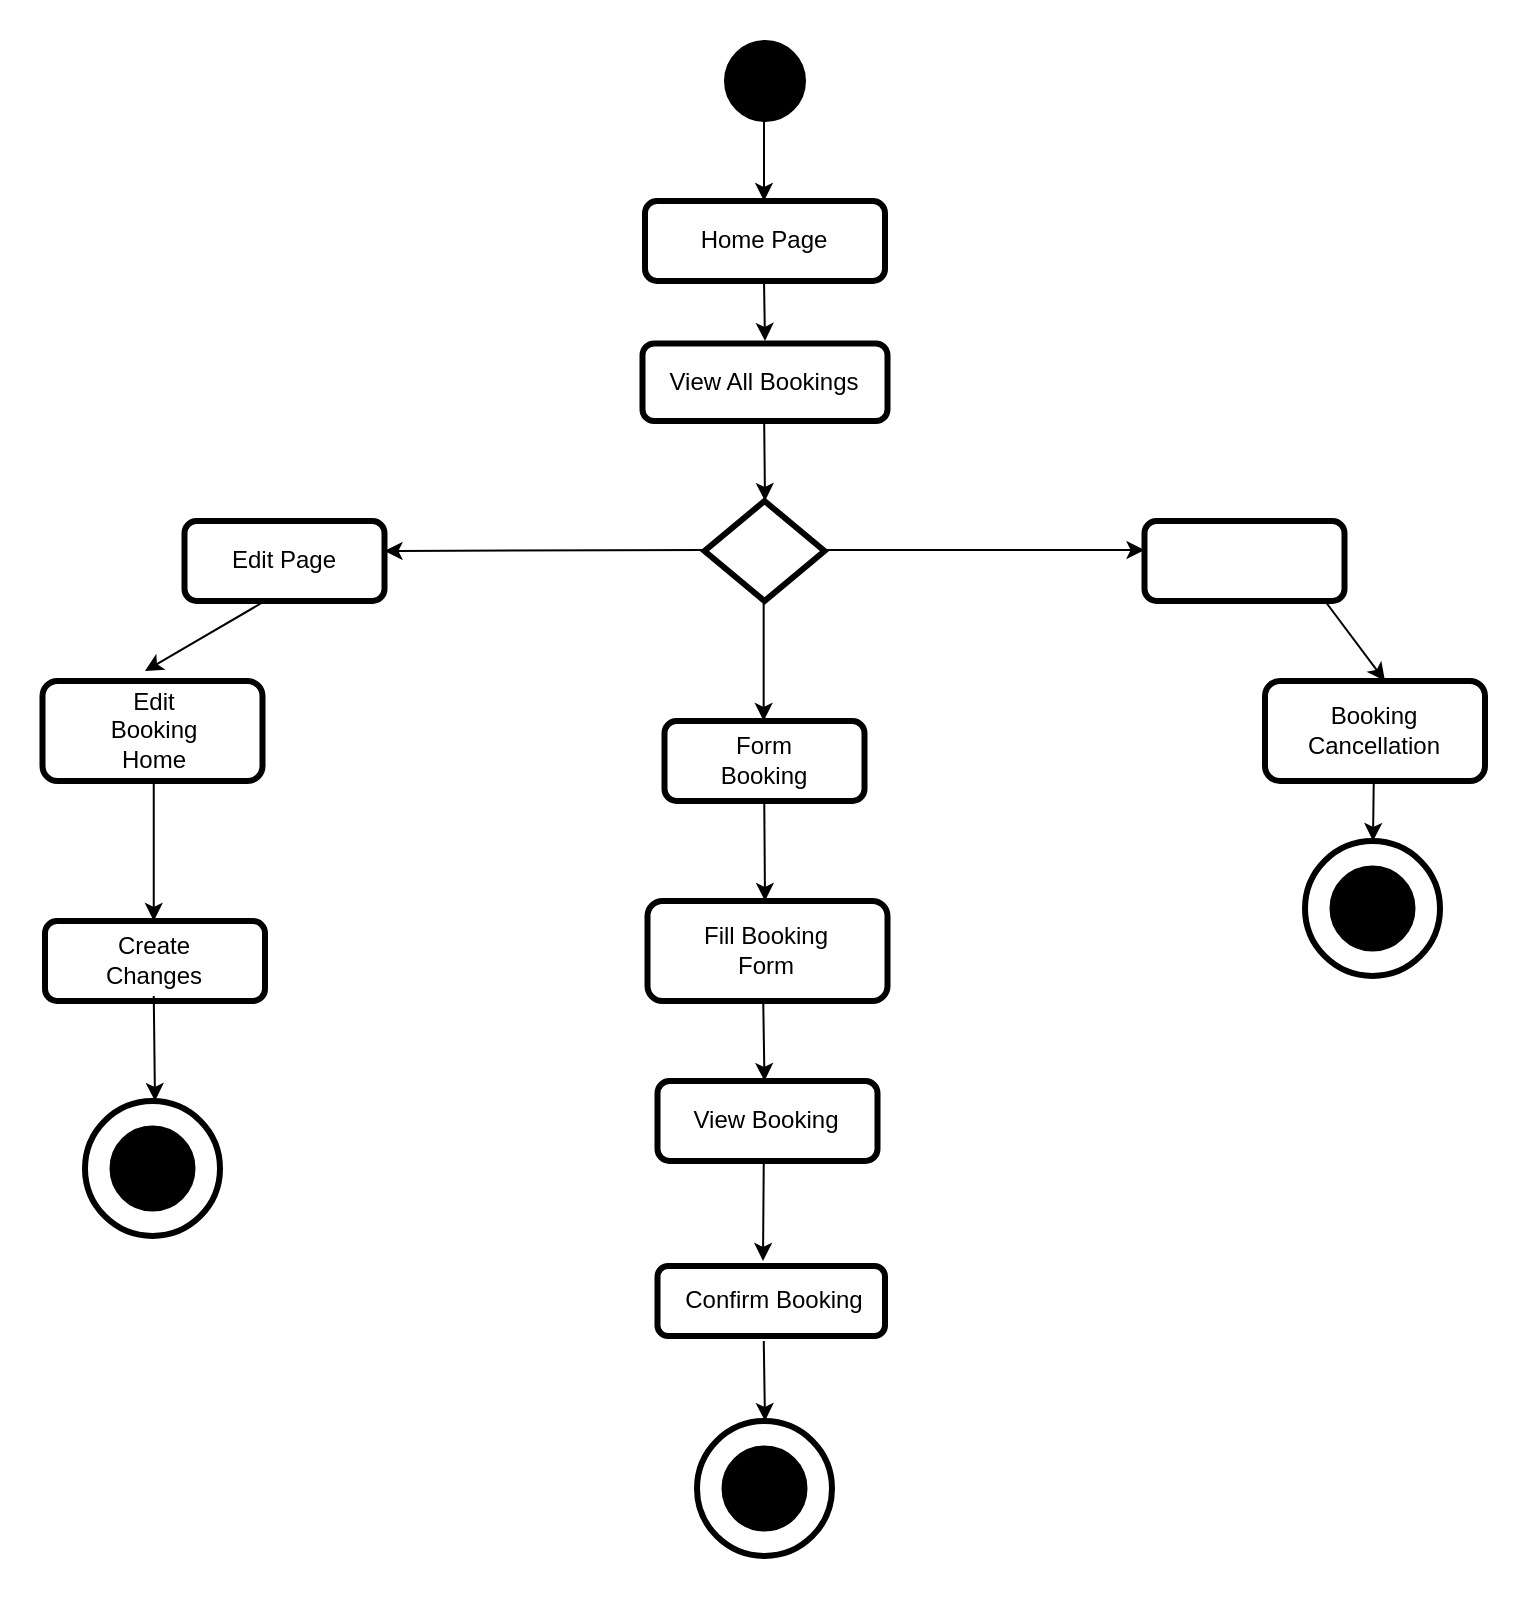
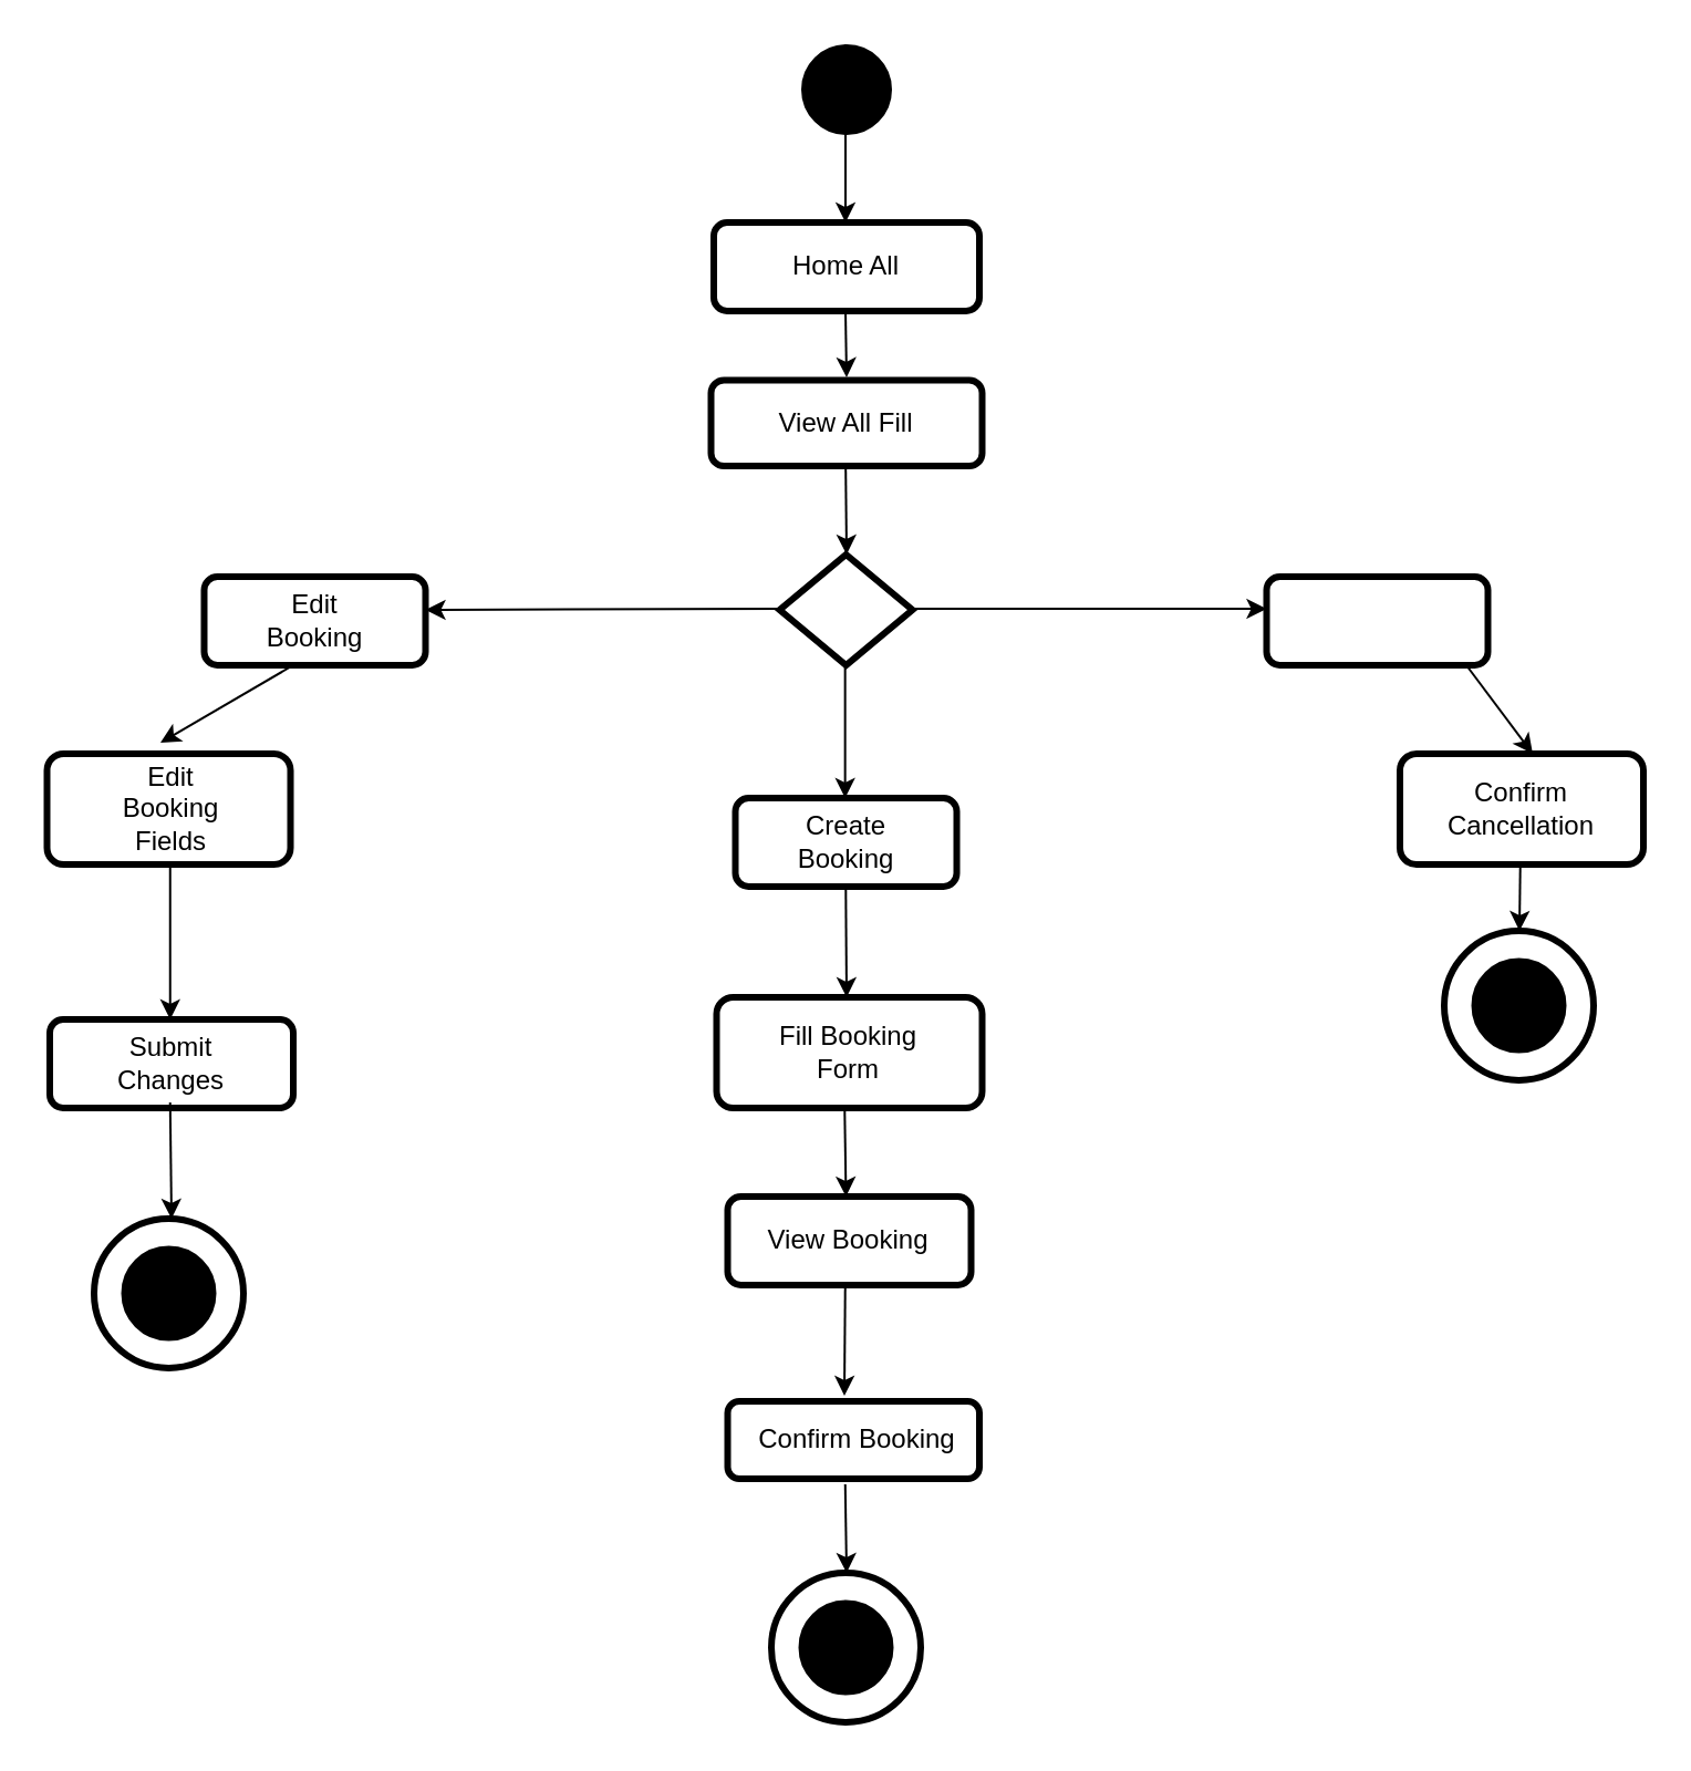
  <mxCell id="0" />
  <mxCell id="1" parent="0" />
  <mxCell id="2" value="" style="ellipse;whiteSpace=wrap;html=1;aspect=fixed;fillColor=#000000;" vertex="1" parent="1"><mxGeometry x="362" width="40" height="40" as="geometry" y="20" /></mxCell>
  <mxCell id="3" value="" style="endArrow=classic;html=1;rounded=0;" edge="1" parent="1"><mxGeometry width="50" height="50" relative="1" as="geometry"><mxPoint x="381.5" y="60" as="sourcePoint" /><mxPoint x="381.5" y="100" as="targetPoint" /></mxGeometry></mxCell>
  <mxCell id="4" value="" style="rounded=1;whiteSpace=wrap;html=1;strokeWidth=3;fillColor=none;" vertex="1" parent="1"><mxGeometry x="322" y="100" width="120" height="40" as="geometry" /></mxCell>
- <mxCell id="5" value="Home Page" style="text;html=1;strokeColor=none;fillColor=none;align=center;verticalAlign=middle;whiteSpace=wrap;rounded=0;strokeWidth=3;" vertex="1" parent="1"><mxGeometry x="337" y="105" width="90" height="30" as="geometry" /></mxCell>
+ <mxCell id="5" value="Home All" style="text;html=1;strokeColor=none;fillColor=none;align=center;verticalAlign=middle;whiteSpace=wrap;rounded=0;strokeWidth=3;" vertex="1" parent="1"><mxGeometry x="337" y="105" width="90" height="30" as="geometry" /></mxCell>
  <mxCell id="6" value="" style="endArrow=classic;html=1;rounded=0;" edge="1" parent="1"><mxGeometry width="50" height="50" relative="1" as="geometry"><mxPoint x="381.5" y="140" as="sourcePoint" /><mxPoint x="382" y="170" as="targetPoint" /></mxGeometry></mxCell>
  <mxCell id="7" value="" style="rounded=1;whiteSpace=wrap;html=1;strokeWidth=3;fillColor=none;" vertex="1" parent="1"><mxGeometry x="320.75" y="171.25" width="122.5" height="38.75" as="geometry" /></mxCell>
- <mxCell id="8" value="View All Bookings" style="text;html=1;strokeColor=none;fillColor=none;align=center;verticalAlign=middle;whiteSpace=wrap;rounded=0;strokeWidth=3;" vertex="1" parent="1"><mxGeometry x="332" y="176.25" width="100" height="30" as="geometry" /></mxCell>
+ <mxCell id="8" value="View All Fill" style="text;html=1;strokeColor=none;fillColor=none;align=center;verticalAlign=middle;whiteSpace=wrap;rounded=0;strokeWidth=3;" vertex="1" parent="1"><mxGeometry x="332" y="176.25" width="100" height="30" as="geometry" /></mxCell>
  <mxCell id="9" value="" style="endArrow=classic;html=1;rounded=0;" edge="1" parent="1"><mxGeometry width="50" height="50" relative="1" as="geometry"><mxPoint x="381.58" y="210" as="sourcePoint" /><mxPoint x="382" y="250" as="targetPoint" /></mxGeometry></mxCell>
  <mxCell id="10" value="" style="rounded=1;whiteSpace=wrap;html=1;strokeWidth=3;fillColor=none;" vertex="1" parent="1"><mxGeometry x="20.75" y="340" width="110" height="50" as="geometry" /></mxCell>
  <mxCell id="11" value="" style="rounded=1;whiteSpace=wrap;html=1;strokeWidth=3;fillColor=none;" vertex="1" parent="1"><mxGeometry x="632" y="340" width="110" height="50" as="geometry" /></mxCell>
  <mxCell id="12" value="" style="rounded=1;whiteSpace=wrap;html=1;strokeWidth=3;fillColor=none;" vertex="1" parent="1"><mxGeometry x="323.25" y="450" width="120" height="50" as="geometry" /></mxCell>
- <mxCell id="13" value="Edit Booking Home" style="text;html=1;strokeColor=none;fillColor=none;align=center;verticalAlign=middle;whiteSpace=wrap;rounded=0;strokeWidth=3;" vertex="1" parent="1"><mxGeometry x="47" y="340" width="60" height="50" as="geometry" /></mxCell>
- <mxCell id="14" value="Booking Cancellation" style="text;html=1;strokeColor=none;fillColor=none;align=center;verticalAlign=middle;whiteSpace=wrap;rounded=0;strokeWidth=3;" vertex="1" parent="1"><mxGeometry x="652" y="340" width="70" height="50" as="geometry" /></mxCell>
+ <mxCell id="13" value="Edit Booking Fields" style="text;html=1;strokeColor=none;fillColor=none;align=center;verticalAlign=middle;whiteSpace=wrap;rounded=0;strokeWidth=3;" vertex="1" parent="1"><mxGeometry x="47" y="340" width="60" height="50" as="geometry" /></mxCell>
+ <mxCell id="14" value="Confirm Cancellation" style="text;html=1;strokeColor=none;fillColor=none;align=center;verticalAlign=middle;whiteSpace=wrap;rounded=0;strokeWidth=3;" vertex="1" parent="1"><mxGeometry x="652" y="340" width="70" height="50" as="geometry" /></mxCell>
  <mxCell id="15" value="Fill Booking Form" style="text;html=1;strokeColor=none;fillColor=none;align=center;verticalAlign=middle;whiteSpace=wrap;rounded=0;strokeWidth=3;" vertex="1" parent="1"><mxGeometry x="343.25" y="452.5" width="80" height="45" as="geometry" /></mxCell>
  <mxCell id="16" value="" style="rounded=1;whiteSpace=wrap;html=1;strokeWidth=3;fillColor=none;" vertex="1" parent="1"><mxGeometry x="22" y="460" width="110" height="40" as="geometry" /></mxCell>
  <mxCell id="17" value="" style="rounded=1;whiteSpace=wrap;html=1;strokeWidth=3;fillColor=none;" vertex="1" parent="1"><mxGeometry x="328.25" y="540" width="110" height="40" as="geometry" /></mxCell>
  <mxCell id="18" value="" style="group" vertex="1" connectable="0" parent="1"><mxGeometry x="652" y="420" width="67.5" height="67.5" as="geometry" /></mxCell>
  <mxCell id="19" value="" style="ellipse;whiteSpace=wrap;html=1;aspect=fixed;strokeWidth=3;fillColor=#000000;" vertex="1" parent="18"><mxGeometry x="13.75" y="13.75" width="40" height="40" as="geometry" /></mxCell>
  <mxCell id="20" value="" style="ellipse;whiteSpace=wrap;html=1;aspect=fixed;strokeWidth=3;fillColor=none;" vertex="1" parent="18"><mxGeometry width="67.5" height="67.5" as="geometry" /></mxCell>
  <mxCell id="21" value="" style="group" vertex="1" connectable="0" parent="1"><mxGeometry x="42" y="550" width="67.5" height="67.5" as="geometry" /></mxCell>
  <mxCell id="22" value="" style="ellipse;whiteSpace=wrap;html=1;aspect=fixed;strokeWidth=3;fillColor=#000000;" vertex="1" parent="21"><mxGeometry x="13.75" y="13.75" width="40" height="40" as="geometry" /></mxCell>
  <mxCell id="23" value="" style="ellipse;whiteSpace=wrap;html=1;aspect=fixed;strokeWidth=3;fillColor=none;" vertex="1" parent="21"><mxGeometry width="67.5" height="67.5" as="geometry" /></mxCell>
  <mxCell id="24" value="" style="group" vertex="1" connectable="0" parent="1"><mxGeometry x="348" y="710" width="67.5" height="67.5" as="geometry" /></mxCell>
  <mxCell id="25" value="" style="ellipse;whiteSpace=wrap;html=1;aspect=fixed;strokeWidth=3;fillColor=#000000;" vertex="1" parent="24"><mxGeometry x="13.75" y="13.75" width="40" height="40" as="geometry" /></mxCell>
  <mxCell id="26" value="" style="ellipse;whiteSpace=wrap;html=1;aspect=fixed;strokeWidth=3;fillColor=none;" vertex="1" parent="24"><mxGeometry width="67.5" height="67.5" as="geometry" /></mxCell>
  <mxCell id="27" value="" style="endArrow=classic;html=1;rounded=0;" edge="1" parent="24"><mxGeometry width="50" height="50" relative="1" as="geometry"><mxPoint x="33.38" y="-40" as="sourcePoint" /><mxPoint x="34" as="targetPoint" /></mxGeometry></mxCell>
- <mxCell id="28" value="Create Changes" style="text;html=1;strokeColor=none;fillColor=none;align=center;verticalAlign=middle;whiteSpace=wrap;rounded=0;strokeWidth=3;" vertex="1" parent="1"><mxGeometry x="42" y="465" width="70" height="30" as="geometry" /></mxCell>
+ <mxCell id="28" value="Submit Changes" style="text;html=1;strokeColor=none;fillColor=none;align=center;verticalAlign=middle;whiteSpace=wrap;rounded=0;strokeWidth=3;" vertex="1" parent="1"><mxGeometry x="42" y="465" width="70" height="30" as="geometry" /></mxCell>
  <mxCell id="29" value="View Booking" style="text;html=1;strokeColor=none;fillColor=none;align=center;verticalAlign=middle;whiteSpace=wrap;rounded=0;strokeWidth=3;" vertex="1" parent="1"><mxGeometry x="333.25" y="545" width="100" height="30" as="geometry" /></mxCell>
  <mxCell id="30" value="Confirm Booking" style="text;html=1;strokeColor=none;fillColor=none;align=center;verticalAlign=middle;whiteSpace=wrap;rounded=0;strokeWidth=3;" vertex="1" parent="1"><mxGeometry x="337" y="635" width="100" height="30" as="geometry" /></mxCell>
  <mxCell id="31" value="" style="rounded=1;whiteSpace=wrap;html=1;strokeWidth=3;fillColor=none;" vertex="1" parent="1"><mxGeometry x="328.25" y="632.5" width="113.75" height="35" as="geometry" /></mxCell>
  <mxCell id="32" value="" style="endArrow=classic;html=1;rounded=0;" edge="1" parent="1"><mxGeometry width="50" height="50" relative="1" as="geometry"><mxPoint x="76.38" y="390" as="sourcePoint" /><mxPoint x="76.38" y="460" as="targetPoint" /></mxGeometry></mxCell>
  <mxCell id="33" value="" style="endArrow=classic;html=1;rounded=0;" edge="1" parent="1"><mxGeometry width="50" height="50" relative="1" as="geometry"><mxPoint x="381.63" y="400" as="sourcePoint" /><mxPoint x="382" y="450" as="targetPoint" /></mxGeometry></mxCell>
  <mxCell id="34" value="" style="endArrow=classic;html=1;rounded=0;" edge="1" parent="1"><mxGeometry width="50" height="50" relative="1" as="geometry"><mxPoint x="662" y="300" as="sourcePoint" /><mxPoint x="692" y="340" as="targetPoint" /></mxGeometry></mxCell>
  <mxCell id="35" value="" style="endArrow=classic;html=1;rounded=0;" edge="1" parent="1"><mxGeometry width="50" height="50" relative="1" as="geometry"><mxPoint x="686.38" y="390" as="sourcePoint" /><mxPoint x="686" y="420" as="targetPoint" /></mxGeometry></mxCell>
  <mxCell id="36" value="" style="endArrow=classic;html=1;rounded=0;" edge="1" parent="1"><mxGeometry width="50" height="50" relative="1" as="geometry"><mxPoint x="381.12" y="500" as="sourcePoint" /><mxPoint x="381.74" y="540" as="targetPoint" /></mxGeometry></mxCell>
  <mxCell id="37" value="" style="endArrow=classic;html=1;rounded=0;" edge="1" parent="1"><mxGeometry width="50" height="50" relative="1" as="geometry"><mxPoint x="381.38" y="580" as="sourcePoint" /><mxPoint x="381" y="630" as="targetPoint" /></mxGeometry></mxCell>
  <mxCell id="38" value="" style="rhombus;whiteSpace=wrap;html=1;strokeWidth=3;fillColor=none;" vertex="1" parent="1"><mxGeometry x="351.75" y="250" width="60" height="50" as="geometry" /></mxCell>
  <mxCell id="39" value="" style="endArrow=classic;html=1;rounded=0;" edge="1" parent="1"><mxGeometry width="50" height="50" relative="1" as="geometry"><mxPoint x="351.75" y="274.5" as="sourcePoint" /><mxPoint x="191.75" y="275" as="targetPoint" /></mxGeometry></mxCell>
  <mxCell id="40" value="" style="endArrow=classic;html=1;rounded=0;" edge="1" parent="1"><mxGeometry width="50" height="50" relative="1" as="geometry"><mxPoint x="411.75" y="274.5" as="sourcePoint" /><mxPoint x="571.75" y="274.5" as="targetPoint" /></mxGeometry></mxCell>
  <mxCell id="41" value="" style="rounded=1;whiteSpace=wrap;html=1;strokeWidth=3;fillColor=none;" vertex="1" parent="1"><mxGeometry x="91.75" y="260" width="100" height="40" as="geometry" /></mxCell>
- <mxCell id="42" value="Edit Page" style="text;html=1;strokeColor=none;fillColor=none;align=center;verticalAlign=middle;whiteSpace=wrap;rounded=0;strokeWidth=3;" vertex="1" parent="1"><mxGeometry x="111.75" y="265" width="60" height="30" as="geometry" /></mxCell>
+ <mxCell id="42" value="Edit Booking" style="text;html=1;strokeColor=none;fillColor=none;align=center;verticalAlign=middle;whiteSpace=wrap;rounded=0;strokeWidth=3;" vertex="1" parent="1"><mxGeometry x="111.75" y="265" width="60" height="30" as="geometry" /></mxCell>
  <mxCell id="43" value="" style="rounded=1;whiteSpace=wrap;html=1;strokeWidth=3;fillColor=none;" vertex="1" parent="1"><mxGeometry x="571.75" y="260" width="100" height="40" as="geometry" /></mxCell>
  <mxCell id="44" value="" style="rounded=1;whiteSpace=wrap;html=1;strokeWidth=3;fillColor=none;" vertex="1" parent="1"><mxGeometry x="331.75" y="360" width="100" height="40" as="geometry" /></mxCell>
- <mxCell id="45" value="Form Booking" style="text;html=1;strokeColor=none;fillColor=none;align=center;verticalAlign=middle;whiteSpace=wrap;rounded=0;strokeWidth=3;" vertex="1" parent="1"><mxGeometry x="351.75" y="365" width="60" height="30" as="geometry" /></mxCell>
+ <mxCell id="45" value="Create Booking" style="text;html=1;strokeColor=none;fillColor=none;align=center;verticalAlign=middle;whiteSpace=wrap;rounded=0;strokeWidth=3;" vertex="1" parent="1"><mxGeometry x="351.75" y="365" width="60" height="30" as="geometry" /></mxCell>
  <mxCell id="46" value="" style="endArrow=classic;html=1;rounded=0;" edge="1" parent="1"><mxGeometry width="50" height="50" relative="1" as="geometry"><mxPoint x="381.33" y="300" as="sourcePoint" /><mxPoint x="381.33" y="360" as="targetPoint" /></mxGeometry></mxCell>
  <mxCell id="47" value="" style="endArrow=classic;html=1;rounded=0;" edge="1" parent="1"><mxGeometry width="50" height="50" relative="1" as="geometry"><mxPoint x="132" y="300" as="sourcePoint" /><mxPoint x="72" y="335" as="targetPoint" /></mxGeometry></mxCell>
  <mxCell id="48" value="" style="endArrow=classic;html=1;rounded=0;" edge="1" parent="1"><mxGeometry width="50" height="50" relative="1" as="geometry"><mxPoint x="76.38" y="497.5" as="sourcePoint" /><mxPoint x="77" y="550" as="targetPoint" /></mxGeometry></mxCell>
